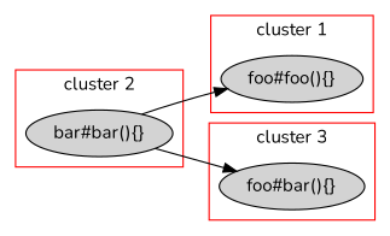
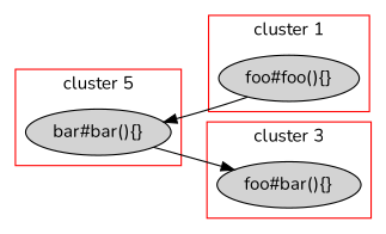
  digraph {
    fontname=Nunito
    rankdir=LR
    node [fontname=Nunito style=filled]
    edge [fontname=Nunito]
    n1 [label="bar#bar(){}"]
    n2 [label="foo#foo(){}"]
    n3 [label="foo#bar(){}"]
    subgraph cluster_1 {
      color=red
-     label="cluster 2"
+     label="cluster 5"
      n1
    }
    subgraph cluster_2 {
      color=red
      label="cluster 1"
      n2
    }
    subgraph cluster_3 {
      color=red
      label="cluster 3"
      n3
    }
    n1 -> n3
-   n1 -> n2
+   n2 -> n1
  }
